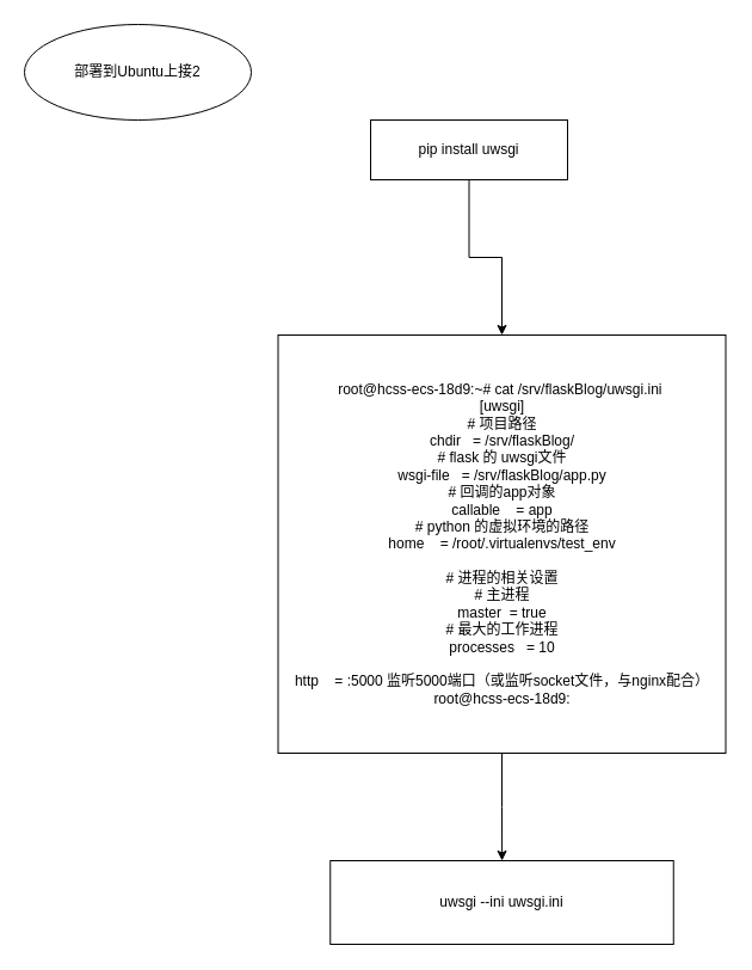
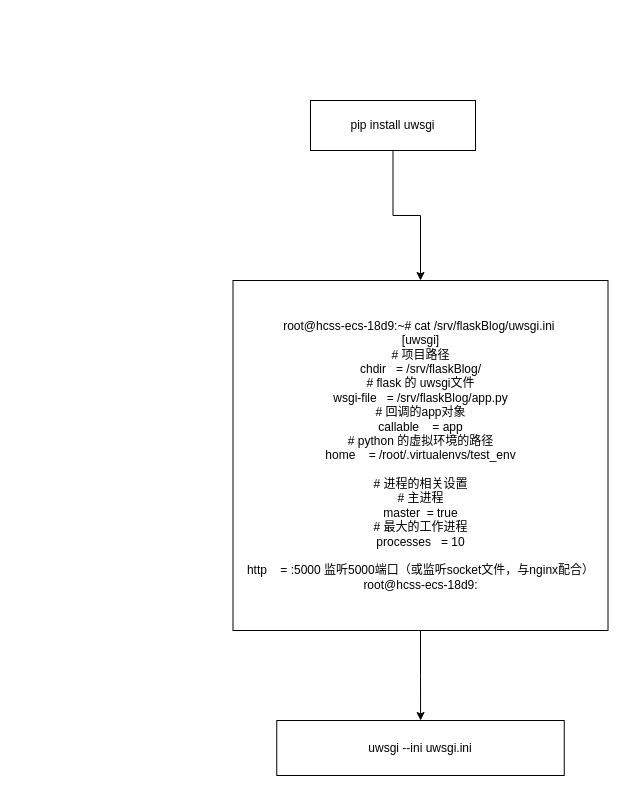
  <mxCell id="0" />
  <mxCell id="1" parent="0" />
- <mxCell id="2" value="部署到Ubuntu上接2" style="ellipse;whiteSpace=wrap;html=1;" parent="1" vertex="1"><mxGeometry x="20" y="20" width="190" height="80" as="geometry" /></mxCell>
  <mxCell id="3" value="" style="edgeStyle=orthogonalEdgeStyle;rounded=0;orthogonalLoop=1;jettySize=auto;html=1;" edge="1" parent="1" source="4" target="6"><mxGeometry relative="1" as="geometry" /></mxCell>
  <mxCell id="4" value="pip install uwsgi" style="rounded=0;whiteSpace=wrap;html=1;" vertex="1" parent="1"><mxGeometry x="310" y="100" width="165" height="50" as="geometry" /></mxCell>
  <mxCell id="5" value="" style="edgeStyle=orthogonalEdgeStyle;rounded=0;orthogonalLoop=1;jettySize=auto;html=1;" edge="1" parent="1" source="6" target="7"><mxGeometry relative="1" as="geometry" /></mxCell>
  <mxCell id="6" value="&lt;div&gt;root@hcss-ecs-18d9:~# cat /srv/flaskBlog/uwsgi.ini&amp;nbsp;&lt;/div&gt;&lt;div&gt;[uwsgi]&lt;/div&gt;&lt;div&gt;# 项目路径&lt;/div&gt;&lt;div&gt;chdir&amp;nbsp; &amp;nbsp;= /srv/flaskBlog/&lt;/div&gt;&lt;div&gt;# flask 的 uwsgi文件&lt;/div&gt;&lt;div&gt;wsgi-file&amp;nbsp; &amp;nbsp;= /srv/flaskBlog/app.py&lt;/div&gt;&lt;div&gt;# 回调的app对象&lt;/div&gt;&lt;div&gt;callable&amp;nbsp; &amp;nbsp; = app&lt;/div&gt;&lt;div&gt;# python 的虚拟环境的路径&lt;/div&gt;&lt;div&gt;home&amp;nbsp; &amp;nbsp; = /root/.virtualenvs/test_env&lt;/div&gt;&lt;div&gt;&lt;br&gt;&lt;/div&gt;&lt;div&gt;# 进程的相关设置&lt;/div&gt;&lt;div&gt;# 主进程&lt;/div&gt;&lt;div&gt;master&amp;nbsp; = true&lt;/div&gt;&lt;div&gt;# 最大的工作进程&lt;/div&gt;&lt;div&gt;processes&amp;nbsp; &amp;nbsp;= 10&lt;/div&gt;&lt;div&gt;&lt;br&gt;&lt;/div&gt;&lt;div&gt;http&amp;nbsp; &amp;nbsp; = :5000 监听5000端口（或监听socket文件，与nginx配合）root@hcss-ecs-18d9:&lt;/div&gt;" style="rounded=0;whiteSpace=wrap;html=1;" vertex="1" parent="1"><mxGeometry x="232.5" y="280" width="375" height="350" as="geometry" /></mxCell>
- <mxCell id="7" value="uwsgi --ini uwsgi.ini" style="rounded=0;whiteSpace=wrap;html=1;" vertex="1" parent="1"><mxGeometry x="276.25" y="720" width="287.5" height="70" as="geometry" /></mxCell>
+ <mxCell id="7" value="uwsgi --ini uwsgi.ini" style="rounded=0;whiteSpace=wrap;html=1;" vertex="1" parent="1"><mxGeometry x="276.25" y="720" width="287.5" height="55" as="geometry" /></mxCell>
